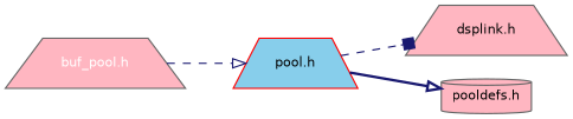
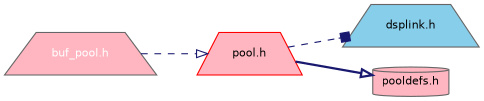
  digraph {
    rankdir=LR
    node [color=gray40 fillcolor=lightpink fontname=Helvetica fontsize=10 shape=trapezium style=filled]
    edge [arrowhead=onormal color=midnightblue fontname=Helvetica fontsize=10 labelfontname=Helvetica labelfontsize=10 style=dashed]
    n1 [fontcolor=white height=0.2 label="buf_pool.h" width=0.4]
-   n2 [color=red fillcolor=skyblue height=0.2 label="pool.h" width=0.4]
-   n3 [height=0.2 label="dsplink.h" width=0.4]
+   n2 [color=red height=0.2 label="pool.h" width=0.4]
+   n3 [fillcolor=skyblue height=0.2 label="dsplink.h" width=0.4]
    n4 [height=0.2 label="pooldefs.h" shape=cylinder width=0.4]
    n1 -> n2
    n2 -> n3 [arrowhead=box]
    n2 -> n4 [style=bold]
  }
